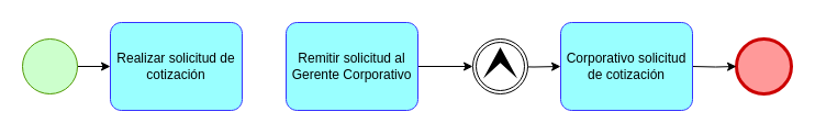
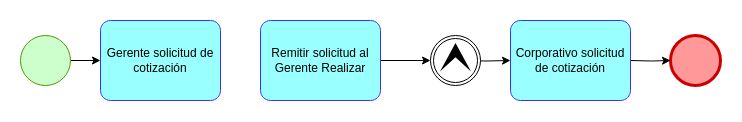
  <mxCell id="0" />
  <mxCell id="1" parent="0" />
- <mxCell id="2" value="Realizar solicitud de cotización" style="points=[[0.25,0,0],[0.5,0,0],[0.75,0,0],[1,0.25,0],[1,0.5,0],[1,0.75,0],[0.75,1,0],[0.5,1,0],[0.25,1,0],[0,0.75,0],[0,0.5,0],[0,0.25,0]];shape=mxgraph.bpmn.task;whiteSpace=wrap;rectStyle=rounded;size=10;html=1;taskMarker=abstract;strokeColor=#3333FF;fillColor=#99FFFF;" vertex="1" parent="1"><mxGeometry x="100" y="20" width="120" height="80" as="geometry" /></mxCell>
+ <mxCell id="2" value="Gerente solicitud de cotización" style="points=[[0.25,0,0],[0.5,0,0],[0.75,0,0],[1,0.25,0],[1,0.5,0],[1,0.75,0],[0.75,1,0],[0.5,1,0],[0.25,1,0],[0,0.75,0],[0,0.5,0],[0,0.25,0]];shape=mxgraph.bpmn.task;whiteSpace=wrap;rectStyle=rounded;size=10;html=1;taskMarker=abstract;strokeColor=#3333FF;fillColor=#99FFFF;" vertex="1" parent="1"><mxGeometry x="100" y="20" width="120" height="80" as="geometry" /></mxCell>
  <mxCell id="3" value="" style="points=[[0.145,0.145,0],[0.5,0,0],[0.855,0.145,0],[1,0.5,0],[0.855,0.855,0],[0.5,1,0],[0.145,0.855,0],[0,0.5,0]];shape=mxgraph.bpmn.event;html=1;verticalLabelPosition=bottom;labelBackgroundColor=#ffffff;verticalAlign=top;align=center;perimeter=ellipsePerimeter;outlineConnect=0;aspect=fixed;outline=end;symbol=terminate2;strokeColor=#CC0000;fillColor=#FF9999;" vertex="1" parent="1"><mxGeometry x="670" y="35" width="50" height="50" as="geometry" /></mxCell>
  <mxCell id="4" style="edgeStyle=orthogonalEdgeStyle;rounded=0;orthogonalLoop=1;jettySize=auto;html=1;entryX=0;entryY=0.5;entryDx=0;entryDy=0;entryPerimeter=0;" edge="1" parent="1" source="5" target="2"><mxGeometry relative="1" as="geometry" /></mxCell>
  <mxCell id="5" value="" style="points=[[0.145,0.145,0],[0.5,0,0],[0.855,0.145,0],[1,0.5,0],[0.855,0.855,0],[0.5,1,0],[0.145,0.855,0],[0,0.5,0]];shape=mxgraph.bpmn.event;html=1;verticalLabelPosition=bottom;labelBackgroundColor=#ffffff;verticalAlign=top;align=center;perimeter=ellipsePerimeter;outlineConnect=0;aspect=fixed;outline=standard;symbol=general;fillColor=#CCFFCC;strokeColor=#4D9900;" vertex="1" parent="1"><mxGeometry x="20" y="35" width="50" height="50" as="geometry" /></mxCell>
  <mxCell id="6" style="edgeStyle=orthogonalEdgeStyle;rounded=0;orthogonalLoop=1;jettySize=auto;html=1;entryX=0;entryY=0.5;entryDx=0;entryDy=0;entryPerimeter=0;" edge="1" parent="1" target="3"><mxGeometry relative="1" as="geometry"><mxPoint x="630" y="60" as="sourcePoint" /></mxGeometry></mxCell>
  <mxCell id="7" value="Corporativo solicitud de cotización" style="points=[[0.25,0,0],[0.5,0,0],[0.75,0,0],[1,0.25,0],[1,0.5,0],[1,0.75,0],[0.75,1,0],[0.5,1,0],[0.25,1,0],[0,0.75,0],[0,0.5,0],[0,0.25,0]];shape=mxgraph.bpmn.task;whiteSpace=wrap;rectStyle=rounded;size=10;html=1;taskMarker=abstract;strokeColor=#3333FF;fillColor=#99FFFF;" vertex="1" parent="1"><mxGeometry x="510" y="20" width="120" height="80" as="geometry" /></mxCell>
  <mxCell id="8" style="edgeStyle=orthogonalEdgeStyle;rounded=0;orthogonalLoop=1;jettySize=auto;html=1;entryX=0;entryY=0.5;entryDx=0;entryDy=0;entryPerimeter=0;startArrow=none;" edge="1" parent="1" target="7"><mxGeometry relative="1" as="geometry"><mxPoint x="460" y="60" as="sourcePoint" /></mxGeometry></mxCell>
  <mxCell id="9" style="edgeStyle=orthogonalEdgeStyle;rounded=0;orthogonalLoop=1;jettySize=auto;html=1;entryX=0;entryY=0.5;entryDx=0;entryDy=0;entryPerimeter=0;" edge="1" parent="1" source="10" target="11"><mxGeometry relative="1" as="geometry" /></mxCell>
- <mxCell id="10" value="Remitir solicitud al Gerente Corporativo" style="points=[[0.25,0,0],[0.5,0,0],[0.75,0,0],[1,0.25,0],[1,0.5,0],[1,0.75,0],[0.75,1,0],[0.5,1,0],[0.25,1,0],[0,0.75,0],[0,0.5,0],[0,0.25,0]];shape=mxgraph.bpmn.task;whiteSpace=wrap;rectStyle=rounded;size=10;html=1;taskMarker=abstract;strokeColor=#3333FF;fillColor=#99FFFF;" vertex="1" parent="1"><mxGeometry x="260" y="20" width="120" height="80" as="geometry" /></mxCell>
+ <mxCell id="10" value="Remitir solicitud al Gerente Realizar" style="points=[[0.25,0,0],[0.5,0,0],[0.75,0,0],[1,0.25,0],[1,0.5,0],[1,0.75,0],[0.75,1,0],[0.5,1,0],[0.25,1,0],[0,0.75,0],[0,0.5,0],[0,0.25,0]];shape=mxgraph.bpmn.task;whiteSpace=wrap;rectStyle=rounded;size=10;html=1;taskMarker=abstract;strokeColor=#3333FF;fillColor=#99FFFF;" vertex="1" parent="1"><mxGeometry x="260" y="20" width="120" height="80" as="geometry" /></mxCell>
  <mxCell id="11" value="" style="points=[[0.145,0.145,0],[0.5,0,0],[0.855,0.145,0],[1,0.5,0],[0.855,0.855,0],[0.5,1,0],[0.145,0.855,0],[0,0.5,0]];shape=mxgraph.bpmn.event;html=1;verticalLabelPosition=bottom;labelBackgroundColor=#ffffff;verticalAlign=top;align=center;perimeter=ellipsePerimeter;outlineConnect=0;aspect=fixed;outline=throwing;symbol=escalation;strokeColor=#000000;fillColor=#FFFFFF;" vertex="1" parent="1"><mxGeometry x="430" y="35" width="50" height="50" as="geometry" /></mxCell>
